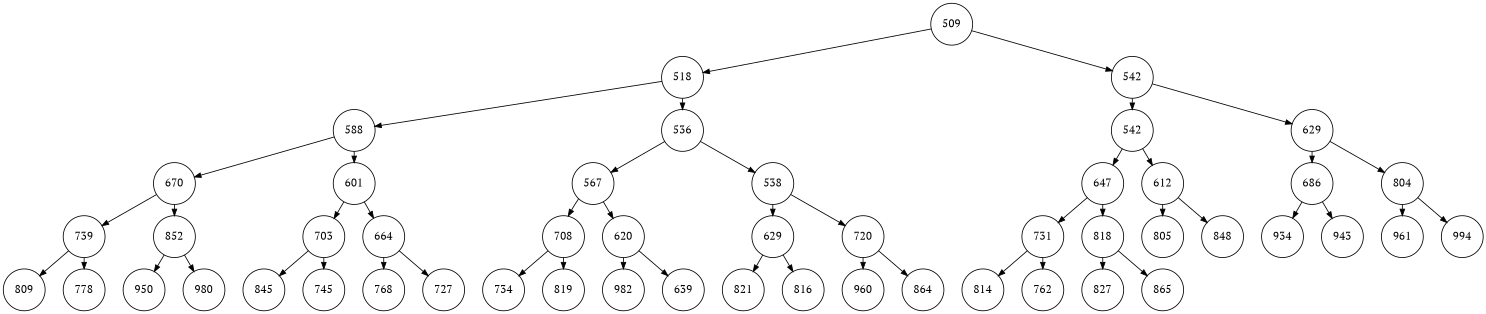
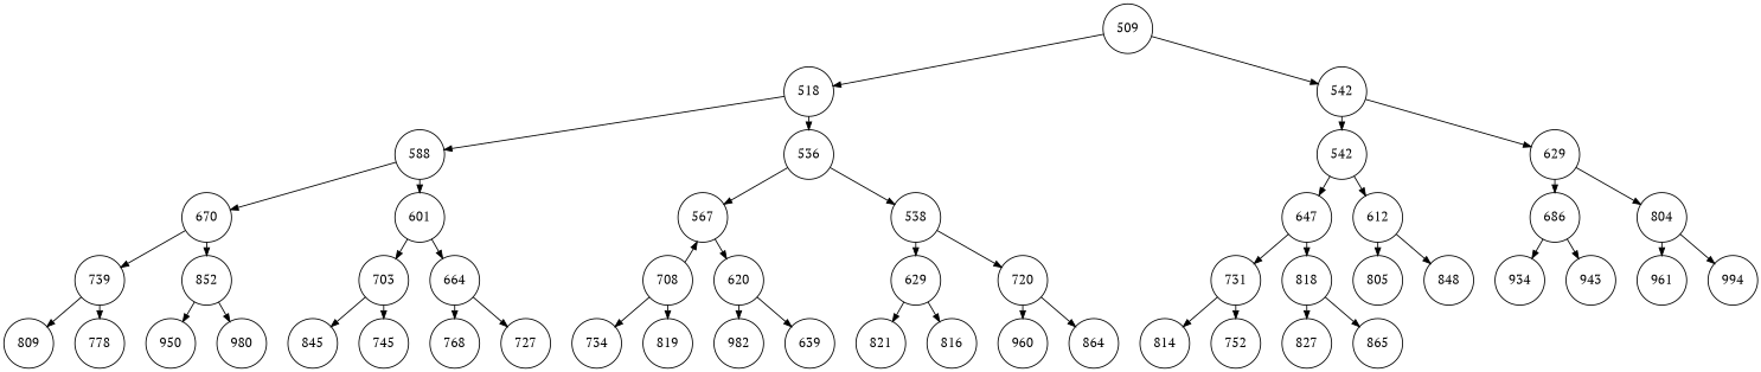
  digraph {
    fontname="PT Serif"
    nodesep=0.3
    ranksep=0.2
    node [fontname="PT Serif" shape=circle]
    edge [arrowsize=0.8 fontname="PT Serif"]
    n1 [label=509]
    n2 [label=518]
    n3 [label=542]
    n4 [label=588]
    n5 [label=536]
    n6 [label=542]
    n7 [label=629]
    n8 [label=670]
    n9 [label=601]
    n10 [label=567]
    n11 [label=538]
    n12 [label=647]
    n13 [label=612]
    n14 [label=686]
    n15 [label=804]
    n16 [label=739]
    n17 [label=852]
    n18 [label=703]
    n19 [label=664]
    n20 [label=708]
    n21 [label=620]
    n22 [label=629]
    n23 [label=720]
    n24 [label=731]
    n25 [label=818]
    n26 [label=805]
    n27 [label=848]
    n28 [label=934]
    n29 [label=943]
    n30 [label=961]
    n31 [label=994]
    n32 [label=809]
    n33 [label=778]
    n34 [label=950]
    n35 [label=980]
    n36 [label=845]
    n37 [label=745]
    n38 [label=768]
    n39 [label=727]
    n40 [label=734]
    n41 [label=819]
    n42 [label=982]
    n43 [label=639]
    n44 [label=821]
    n45 [label=816]
    n46 [label=960]
    n47 [label=864]
    n48 [label=814]
-   n49 [label=762]
+   n49 [label=752]
    n50 [label=827]
    n51 [label=865]
    n1 -> n2 [side=left]
    n1 -> n3
    n2 -> n4 [side=left]
    n2 -> n5
    n3 -> n6 [side=left]
    n3 -> n7
    n4 -> n8 [side=left]
    n4 -> n9
    n5 -> n10 [side=left]
    n5 -> n11
    n6 -> n12 [side=left]
    n6 -> n13
    n7 -> n14 [side=left]
    n7 -> n15
    n8 -> n16 [side=left]
    n8 -> n17
    n9 -> n18 [side=left]
    n9 -> n19
-   n10 -> n20 [side=left]
+   n20 -> n10 [side=left]
    n10 -> n21
    n11 -> n22 [side=left]
    n11 -> n23
    n12 -> n24 [side=left]
    n12 -> n25
    n13 -> n26 [side=left]
    n13 -> n27
    n14 -> n28 [side=left]
    n14 -> n29
    n15 -> n30 [side=left]
    n15 -> n31
    n16 -> n32 [side=left]
    n16 -> n33
    n17 -> n34 [side=left]
    n17 -> n35
    n18 -> n36 [side=left]
    n18 -> n37
    n19 -> n38 [side=left]
    n19 -> n39
    n20 -> n40 [side=left]
    n20 -> n41
    n21 -> n42 [side=left]
    n21 -> n43
    n22 -> n44 [side=left]
    n22 -> n45
    n23 -> n46 [side=left]
    n23 -> n47
    n24 -> n48 [side=left]
    n24 -> n49
    n25 -> n50 [side=left]
    n25 -> n51
  }
